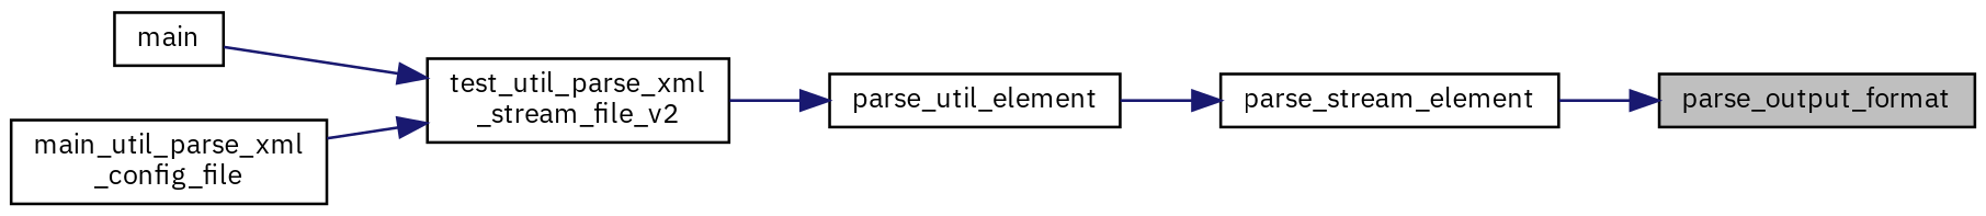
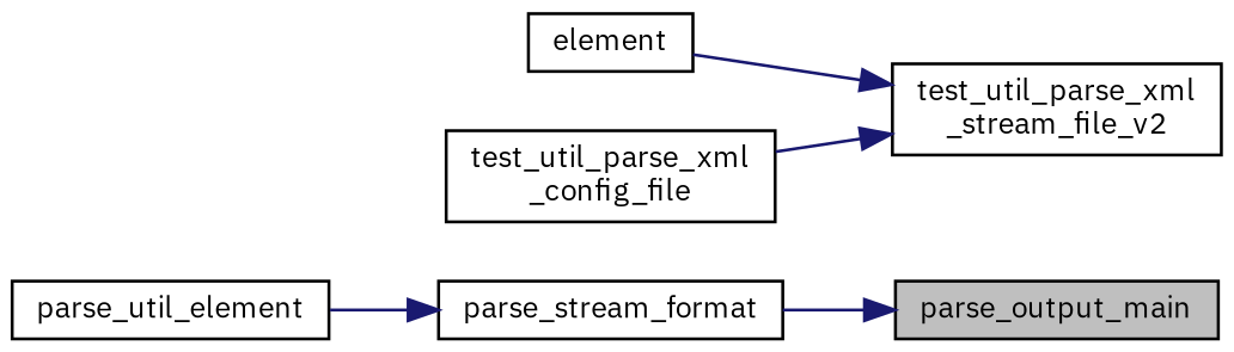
  digraph {
    fontname="IBM Plex Sans"
    rankdir=RL
    node [color=black fillcolor=white fontname="IBM Plex Sans" fontsize=10 shape=record style=filled]
    edge [color=midnightblue dir=back fontname="IBM Plex Sans" fontsize=10 labelfontname=Helvetica labelfontsize=10 style=solid]
-   n1 [fillcolor=grey75 fontcolor=black height=0.2 label=parse_output_format width=0.4]
-   n2 [height=0.2 label=parse_stream_element width=0.4]
+   n1 [fillcolor=grey75 fontcolor=black height=0.2 label=parse_output_main width=0.4]
+   n2 [height=0.2 label=parse_stream_format width=0.4]
    n3 [height=0.2 label=parse_util_element width=0.4]
    n4 [height=0.2 label="test_util_parse_xml\l_stream_file_v2" width=0.4]
-   n5 [height=0.2 label=main width=0.4]
-   n6 [height=0.2 label="main_util_parse_xml\l_config_file" width=0.4]
+   n5 [height=0.2 label=element width=0.4]
+   n6 [height=0.2 label="test_util_parse_xml\l_config_file" width=0.4]
    n1 -> n2
    n2 -> n3
-   n3 -> n4
    n4 -> n5
    n4 -> n6
  }
